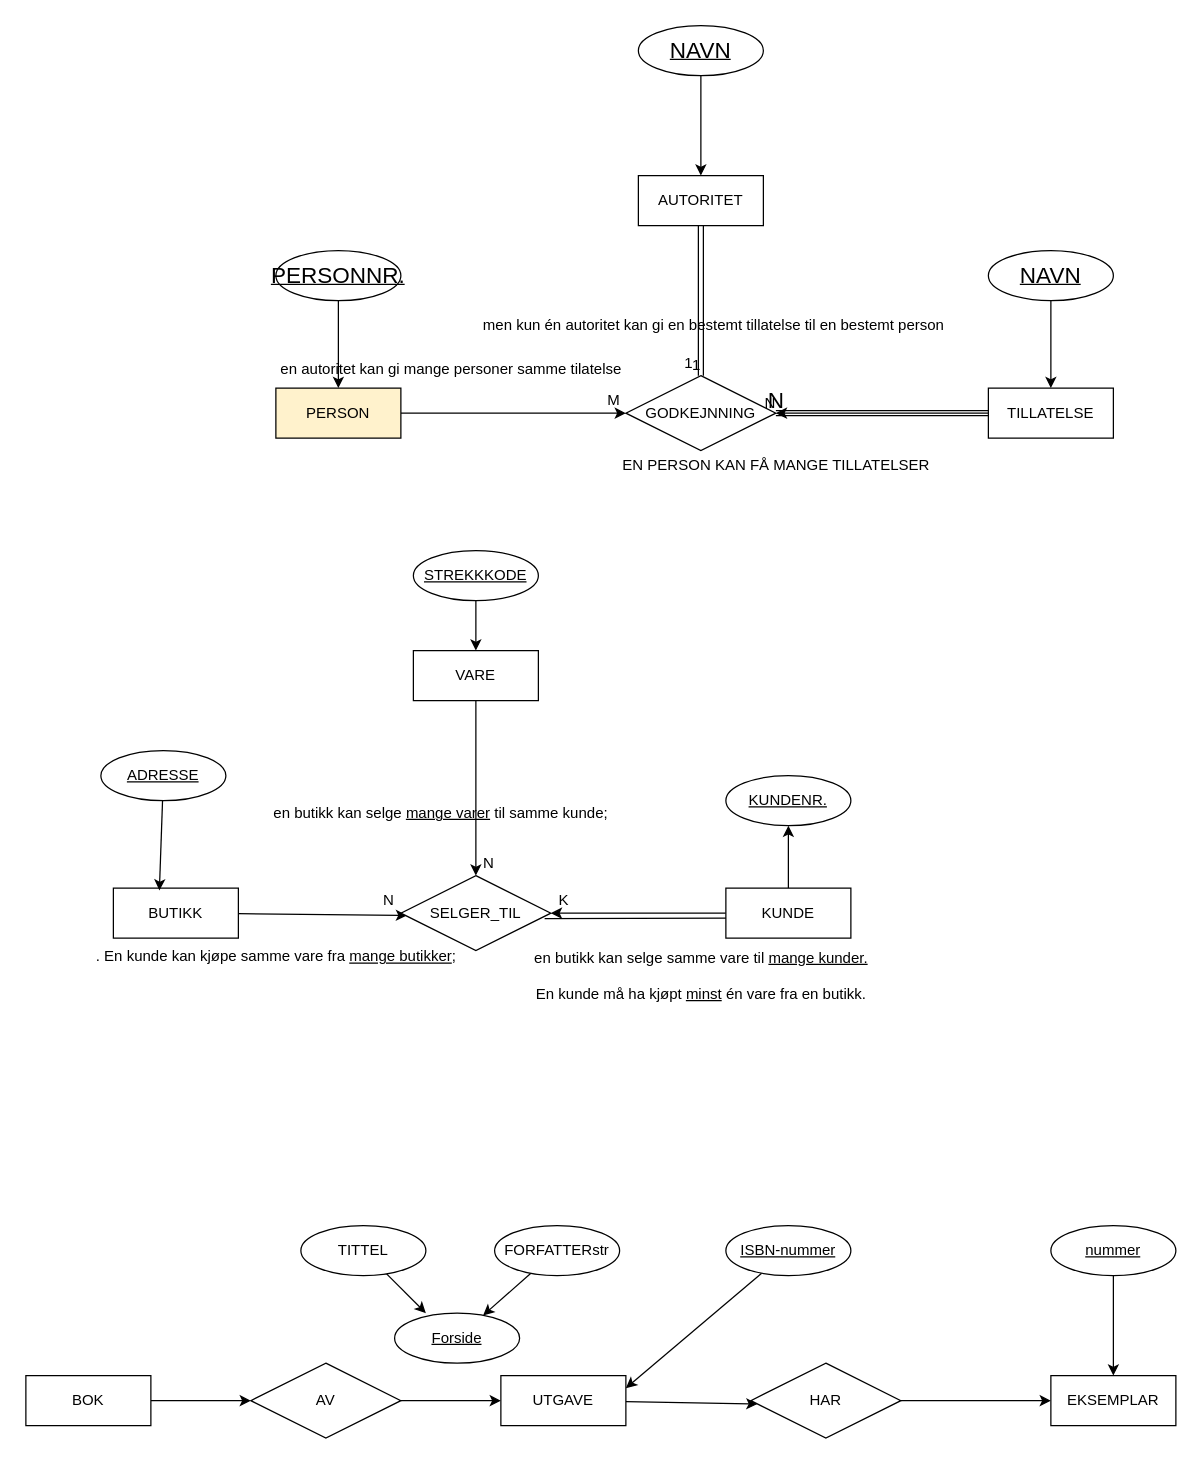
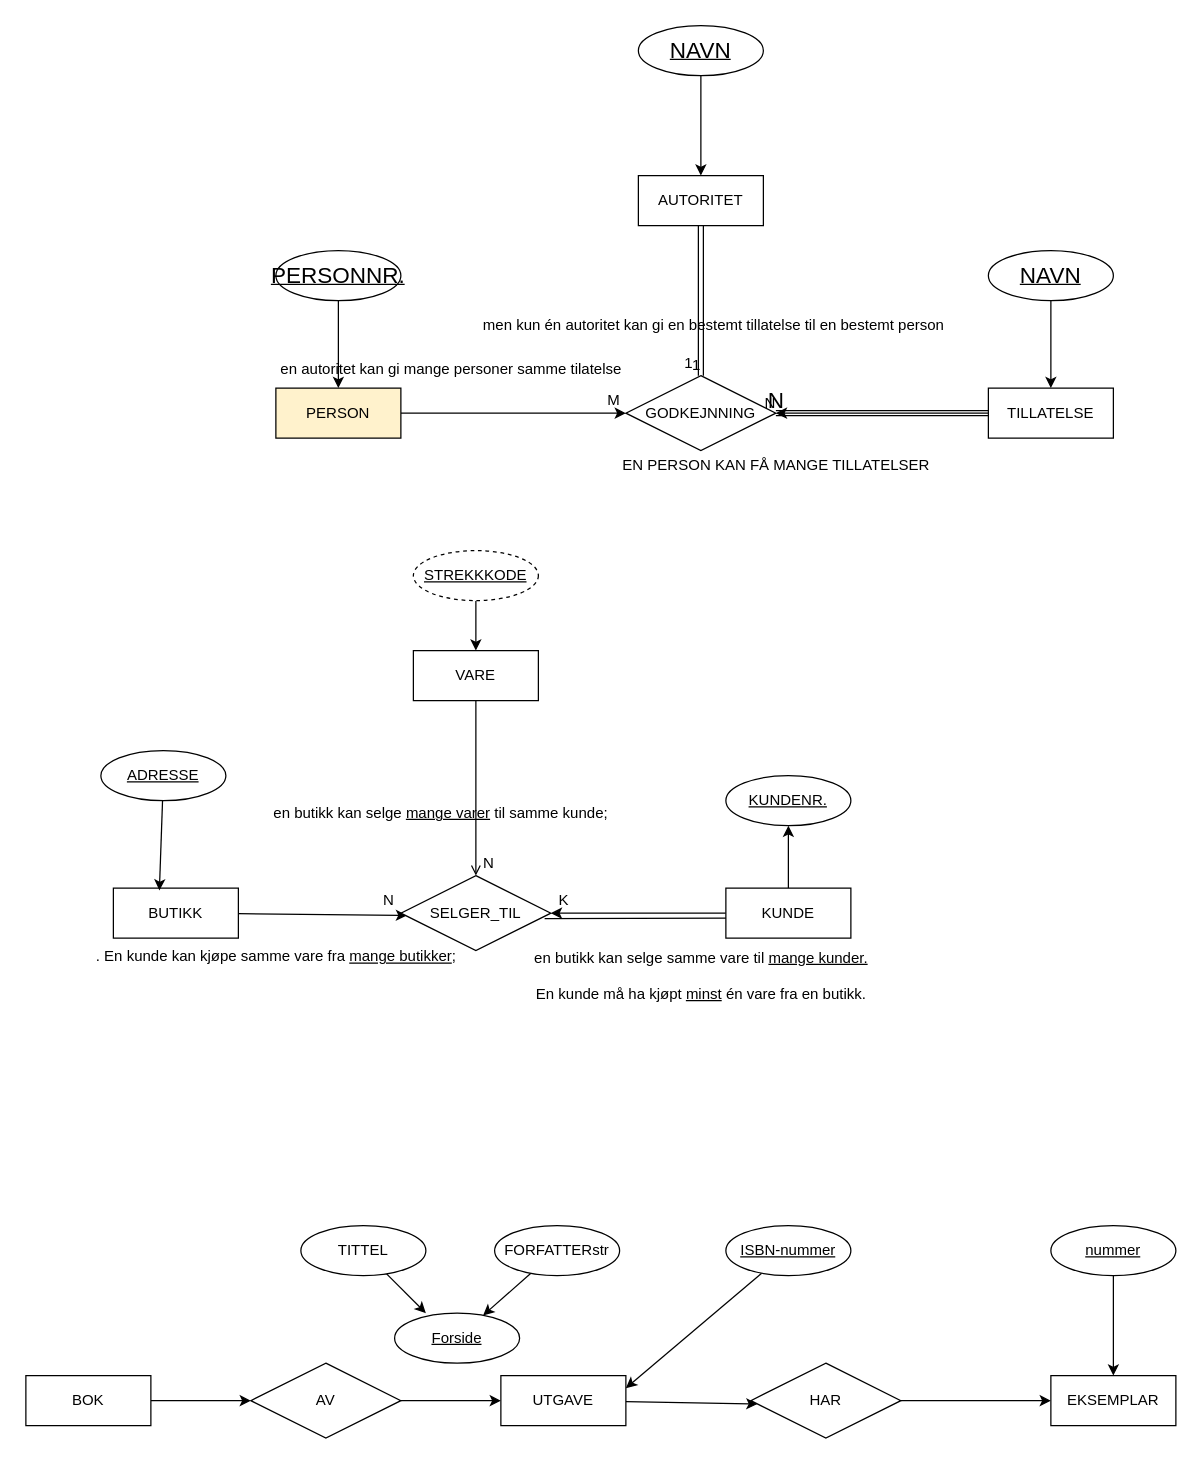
  <mxCell id="0" />
  <mxCell id="1" parent="0" />
  <mxCell id="2" value="GODKEJNNING" style="shape=rhombus;perimeter=rhombusPerimeter;whiteSpace=wrap;html=1;align=center;" vertex="1" parent="1"><mxGeometry x="500" y="300" width="120" height="60" as="geometry" /></mxCell>
  <mxCell id="3" style="edgeStyle=none;html=1;" edge="1" parent="1" source="4" target="2"><mxGeometry relative="1" as="geometry" /></mxCell>
  <mxCell id="4" value="PERSON" style="whiteSpace=wrap;html=1;align=center;fillColor=#fff2cc;" vertex="1" parent="1"><mxGeometry x="220" y="310" width="100" height="40" as="geometry" /></mxCell>
  <mxCell id="5" value="AUTORITET" style="whiteSpace=wrap;html=1;align=center;" vertex="1" parent="1"><mxGeometry x="510" y="140" width="100" height="40" as="geometry" /></mxCell>
  <mxCell id="6" style="edgeStyle=none;html=1;entryX=1;entryY=0.5;entryDx=0;entryDy=0;" edge="1" parent="1" source="7" target="2"><mxGeometry relative="1" as="geometry" /></mxCell>
  <mxCell id="7" value="TILLATELSE" style="whiteSpace=wrap;html=1;align=center;" vertex="1" parent="1"><mxGeometry x="790" y="310" width="100" height="40" as="geometry" /></mxCell>
  <mxCell id="8" style="edgeStyle=none;html=1;fontSize=18;" edge="1" parent="1" source="9" target="4"><mxGeometry relative="1" as="geometry" /></mxCell>
  <mxCell id="9" value="PERSONNR." style="ellipse;whiteSpace=wrap;html=1;align=center;fontStyle=4;fontSize=18;" vertex="1" parent="1"><mxGeometry x="220" y="200" width="100" height="40" as="geometry" /></mxCell>
  <mxCell id="10" style="edgeStyle=none;html=1;fontSize=18;" edge="1" parent="1" source="11" target="5"><mxGeometry relative="1" as="geometry" /></mxCell>
  <mxCell id="11" value="NAVN" style="ellipse;whiteSpace=wrap;html=1;align=center;fontStyle=4;fontSize=18;" vertex="1" parent="1"><mxGeometry x="510" y="20" width="100" height="40" as="geometry" /></mxCell>
  <mxCell id="12" style="edgeStyle=none;html=1;fontSize=18;" edge="1" parent="1" source="13" target="7"><mxGeometry relative="1" as="geometry" /></mxCell>
  <mxCell id="13" value="NAVN" style="ellipse;whiteSpace=wrap;html=1;align=center;fontStyle=4;fontSize=18;" vertex="1" parent="1"><mxGeometry x="790" y="200" width="100" height="40" as="geometry" /></mxCell>
  <mxCell id="14" value="N" style="text;html=1;align=center;verticalAlign=middle;resizable=0;points=[];autosize=1;strokeColor=none;fillColor=none;fontSize=18;" vertex="1" parent="1"><mxGeometry x="600" y="300" width="40" height="40" as="geometry" /></mxCell>
  <mxCell id="15" value="&lt;font style=&quot;font-size: 12px;&quot;&gt;EN PERSON KAN FÅ MANGE TILLATELSER&lt;/font&gt;" style="text;html=1;align=center;verticalAlign=middle;resizable=0;points=[];autosize=1;strokeColor=none;fillColor=none;fontSize=18;" vertex="1" parent="1"><mxGeometry x="485" y="350" width="270" height="40" as="geometry" /></mxCell>
  <mxCell id="16" value="M" style="text;html=1;align=center;verticalAlign=middle;resizable=0;points=[];autosize=1;strokeColor=none;fillColor=none;fontSize=12;" vertex="1" parent="1"><mxGeometry x="475" y="305" width="30" height="30" as="geometry" /></mxCell>
  <mxCell id="17" value="en autoritet kan gi mange personer samme tilatelse" style="text;html=1;align=center;verticalAlign=middle;resizable=0;points=[];autosize=1;strokeColor=none;fillColor=none;fontSize=12;" vertex="1" parent="1"><mxGeometry x="210" y="280" width="300" height="30" as="geometry" /></mxCell>
  <mxCell id="18" value="1" style="text;html=1;align=center;verticalAlign=middle;resizable=0;points=[];autosize=1;strokeColor=none;fillColor=none;fontSize=12;" vertex="1" parent="1"><mxGeometry x="535" y="275" width="30" height="30" as="geometry" /></mxCell>
  <mxCell id="19" value="men kun én autoritet kan gi en bestemt tillatelse til en bestemt person" style="text;html=1;align=center;verticalAlign=middle;resizable=0;points=[];autosize=1;strokeColor=none;fillColor=none;fontSize=12;" vertex="1" parent="1"><mxGeometry x="375" y="245" width="390" height="30" as="geometry" /></mxCell>
  <mxCell id="20" value="" style="shape=link;html=1;rounded=0;fontSize=12;" edge="1" parent="1" target="2"><mxGeometry relative="1" as="geometry"><mxPoint x="560" y="180" as="sourcePoint" /><mxPoint x="740" y="219.67" as="targetPoint" /></mxGeometry></mxCell>
  <mxCell id="21" value="1" style="resizable=0;html=1;align=right;verticalAlign=bottom;fontSize=12;" connectable="0" vertex="1" parent="20"><mxGeometry x="1" relative="1" as="geometry" /></mxCell>
  <mxCell id="22" value="" style="shape=link;html=1;rounded=0;fontSize=12;exitX=0;exitY=0.5;exitDx=0;exitDy=0;" edge="1" parent="1" source="7" target="2"><mxGeometry relative="1" as="geometry"><mxPoint x="580" y="220" as="sourcePoint" /><mxPoint x="740" y="220" as="targetPoint" /></mxGeometry></mxCell>
  <mxCell id="23" value="N" style="resizable=0;html=1;align=right;verticalAlign=bottom;fontSize=12;" connectable="0" vertex="1" parent="22"><mxGeometry x="1" relative="1" as="geometry" /></mxCell>
  <mxCell id="24" style="edgeStyle=none;html=1;entryX=1;entryY=0.5;entryDx=0;entryDy=0;fontSize=12;" edge="1" parent="1" source="26" target="29"><mxGeometry relative="1" as="geometry" /></mxCell>
  <mxCell id="25" style="edgeStyle=none;html=1;entryX=0.5;entryY=1;entryDx=0;entryDy=0;fontSize=12;" edge="1" parent="1" source="26" target="32"><mxGeometry relative="1" as="geometry" /></mxCell>
  <mxCell id="26" value="KUNDE" style="whiteSpace=wrap;html=1;align=center;fontSize=12;" vertex="1" parent="1"><mxGeometry x="580" y="710" width="100" height="40" as="geometry" /></mxCell>
  <mxCell id="27" style="edgeStyle=none;html=1;entryX=0.041;entryY=0.53;entryDx=0;entryDy=0;entryPerimeter=0;fontSize=12;" edge="1" parent="1" source="28" target="29"><mxGeometry relative="1" as="geometry" /></mxCell>
  <mxCell id="28" value="BUTIKK" style="whiteSpace=wrap;html=1;align=center;fontSize=12;" vertex="1" parent="1"><mxGeometry x="90" y="710" width="100" height="40" as="geometry" /></mxCell>
  <mxCell id="29" value="SELGER_TIL" style="shape=rhombus;perimeter=rhombusPerimeter;whiteSpace=wrap;html=1;align=center;fontSize=12;" vertex="1" parent="1"><mxGeometry x="320" y="700" width="120" height="60" as="geometry" /></mxCell>
- <mxCell id="30" style="edgeStyle=none;html=1;entryX=0.5;entryY=0;entryDx=0;entryDy=0;fontSize=12;" edge="1" parent="1" source="31" target="29"><mxGeometry relative="1" as="geometry" /></mxCell>
+ <mxCell id="30" style="edgeStyle=none;html=1;entryX=0.5;entryY=0;entryDx=0;entryDy=0;fontSize=12;endArrow=open;" edge="1" parent="1" source="31" target="29"><mxGeometry relative="1" as="geometry" /></mxCell>
  <mxCell id="31" value="VARE" style="whiteSpace=wrap;html=1;align=center;fontSize=12;" vertex="1" parent="1"><mxGeometry x="330" y="520" width="100" height="40" as="geometry" /></mxCell>
  <mxCell id="32" value="&lt;u&gt;KUNDENR.&lt;/u&gt;" style="ellipse;whiteSpace=wrap;html=1;align=center;fontSize=12;" vertex="1" parent="1"><mxGeometry x="580" y="620" width="100" height="40" as="geometry" /></mxCell>
  <mxCell id="33" style="edgeStyle=none;html=1;entryX=0.368;entryY=0.046;entryDx=0;entryDy=0;entryPerimeter=0;fontSize=12;" edge="1" parent="1" source="34" target="28"><mxGeometry relative="1" as="geometry" /></mxCell>
  <mxCell id="34" value="ADRESSE" style="ellipse;whiteSpace=wrap;html=1;align=center;fontStyle=4;fontSize=12;" vertex="1" parent="1"><mxGeometry x="80" y="600" width="100" height="40" as="geometry" /></mxCell>
  <mxCell id="35" style="edgeStyle=none;html=1;fontSize=12;" edge="1" parent="1" source="36" target="31"><mxGeometry relative="1" as="geometry" /></mxCell>
- <mxCell id="36" value="STREKKKODE" style="ellipse;whiteSpace=wrap;html=1;align=center;fontStyle=4;fontSize=12;" vertex="1" parent="1"><mxGeometry x="330" y="440" width="100" height="40" as="geometry" /></mxCell>
+ <mxCell id="36" value="STREKKKODE" style="ellipse;whiteSpace=wrap;html=1;align=center;fontStyle=4;fontSize=12;dashed=1;" vertex="1" parent="1"><mxGeometry x="330" y="440" width="100" height="40" as="geometry" /></mxCell>
  <mxCell id="37" value="N" style="text;html=1;align=center;verticalAlign=middle;resizable=0;points=[];autosize=1;strokeColor=none;fillColor=none;fontSize=12;" vertex="1" parent="1"><mxGeometry x="295" y="705" width="30" height="30" as="geometry" /></mxCell>
  <mxCell id="38" value="N" style="text;html=1;align=center;verticalAlign=middle;resizable=0;points=[];autosize=1;strokeColor=none;fillColor=none;fontSize=12;" vertex="1" parent="1"><mxGeometry x="375" y="675" width="30" height="30" as="geometry" /></mxCell>
  <mxCell id="39" value=". En kunde kan kjøpe samme vare fra &lt;u&gt;mange butikker&lt;/u&gt;;" style="text;html=1;align=center;verticalAlign=middle;resizable=0;points=[];autosize=1;strokeColor=none;fillColor=none;fontSize=12;" vertex="1" parent="1"><mxGeometry x="65" y="750" width="310" height="30" as="geometry" /></mxCell>
  <mxCell id="40" value="K" style="text;html=1;align=center;verticalAlign=middle;resizable=0;points=[];autosize=1;strokeColor=none;fillColor=none;fontSize=12;" vertex="1" parent="1"><mxGeometry x="435" y="705" width="30" height="30" as="geometry" /></mxCell>
  <mxCell id="41" value="&amp;nbsp;en butikk kan selge &lt;u&gt;mange varer&lt;/u&gt; til samme kunde;" style="text;html=1;align=center;verticalAlign=middle;resizable=0;points=[];autosize=1;strokeColor=none;fillColor=none;fontSize=12;" vertex="1" parent="1"><mxGeometry x="205" y="635" width="290" height="30" as="geometry" /></mxCell>
  <mxCell id="42" value="" style="endArrow=none;html=1;rounded=0;fontSize=12;" edge="1" parent="1"><mxGeometry relative="1" as="geometry"><mxPoint x="435" y="734.33" as="sourcePoint" /><mxPoint x="580" y="734" as="targetPoint" /></mxGeometry></mxCell>
  <mxCell id="43" value="en butikk kan selge samme vare til &lt;u&gt;mange kunder.&lt;/u&gt;&lt;br&gt;&lt;br&gt;En kunde må ha kjøpt &lt;u&gt;minst&lt;/u&gt; én vare fra en butikk." style="text;html=1;align=center;verticalAlign=middle;resizable=0;points=[];autosize=1;strokeColor=none;fillColor=none;fontSize=12;" vertex="1" parent="1"><mxGeometry x="415" y="750" width="290" height="60" as="geometry" /></mxCell>
  <mxCell id="44" style="edgeStyle=none;html=1;entryX=0.044;entryY=0.545;entryDx=0;entryDy=0;entryPerimeter=0;fontSize=12;" edge="1" parent="1" source="45" target="54"><mxGeometry relative="1" as="geometry" /></mxCell>
  <mxCell id="45" value="UTGAVE" style="whiteSpace=wrap;html=1;align=center;fontSize=12;" vertex="1" parent="1"><mxGeometry x="400" y="1100" width="100" height="40" as="geometry" /></mxCell>
  <mxCell id="46" style="edgeStyle=none;html=1;fontSize=12;" edge="1" parent="1" source="47"><mxGeometry relative="1" as="geometry"><mxPoint x="340" y="1050" as="targetPoint" /></mxGeometry></mxCell>
  <mxCell id="47" value="TITTEL" style="ellipse;whiteSpace=wrap;html=1;align=center;fontSize=12;" vertex="1" parent="1"><mxGeometry x="240" y="980" width="100" height="40" as="geometry" /></mxCell>
  <mxCell id="48" style="edgeStyle=none;html=1;fontSize=12;" edge="1" parent="1" source="49" target="52"><mxGeometry relative="1" as="geometry"><mxPoint x="380" y="1050" as="targetPoint" /></mxGeometry></mxCell>
  <mxCell id="49" value="FORFATTERstr" style="ellipse;whiteSpace=wrap;html=1;align=center;fontSize=12;" vertex="1" parent="1"><mxGeometry x="395" y="980" width="100" height="40" as="geometry" /></mxCell>
  <mxCell id="50" style="edgeStyle=none;html=1;entryX=1;entryY=0.25;entryDx=0;entryDy=0;fontSize=12;" edge="1" parent="1" source="51" target="45"><mxGeometry relative="1" as="geometry" /></mxCell>
  <mxCell id="51" value="ISBN-nummer" style="ellipse;whiteSpace=wrap;html=1;align=center;fontStyle=4;fontSize=12;" vertex="1" parent="1"><mxGeometry x="580" y="980" width="100" height="40" as="geometry" /></mxCell>
  <mxCell id="52" value="Forside" style="ellipse;whiteSpace=wrap;html=1;align=center;fontStyle=4;fontSize=12;" vertex="1" parent="1"><mxGeometry x="315" y="1050" width="100" height="40" as="geometry" /></mxCell>
  <mxCell id="53" style="edgeStyle=none;html=1;fontSize=12;" edge="1" parent="1" source="54" target="55"><mxGeometry relative="1" as="geometry" /></mxCell>
  <mxCell id="54" value="HAR" style="shape=rhombus;perimeter=rhombusPerimeter;whiteSpace=wrap;html=1;align=center;fontSize=12;" vertex="1" parent="1"><mxGeometry x="600" y="1090" width="120" height="60" as="geometry" /></mxCell>
  <mxCell id="55" value="EKSEMPLAR" style="whiteSpace=wrap;html=1;align=center;fontSize=12;" vertex="1" parent="1"><mxGeometry x="840" y="1100" width="100" height="40" as="geometry" /></mxCell>
  <mxCell id="56" style="edgeStyle=none;html=1;fontSize=12;" edge="1" parent="1" source="57" target="59"><mxGeometry relative="1" as="geometry" /></mxCell>
  <mxCell id="57" value="BOK" style="whiteSpace=wrap;html=1;align=center;fontSize=12;" vertex="1" parent="1"><mxGeometry x="20" y="1100" width="100" height="40" as="geometry" /></mxCell>
  <mxCell id="58" style="edgeStyle=none;html=1;fontSize=12;" edge="1" parent="1" source="59" target="45"><mxGeometry relative="1" as="geometry" /></mxCell>
  <mxCell id="59" value="AV" style="shape=rhombus;perimeter=rhombusPerimeter;whiteSpace=wrap;html=1;align=center;fontSize=12;" vertex="1" parent="1"><mxGeometry x="200" y="1090" width="120" height="60" as="geometry" /></mxCell>
  <mxCell id="60" style="edgeStyle=none;html=1;fontSize=12;" edge="1" parent="1" source="61" target="55"><mxGeometry relative="1" as="geometry" /></mxCell>
  <mxCell id="61" value="nummer" style="ellipse;whiteSpace=wrap;html=1;align=center;fontStyle=4;fontSize=12;" vertex="1" parent="1"><mxGeometry x="840" y="980" width="100" height="40" as="geometry" /></mxCell>
